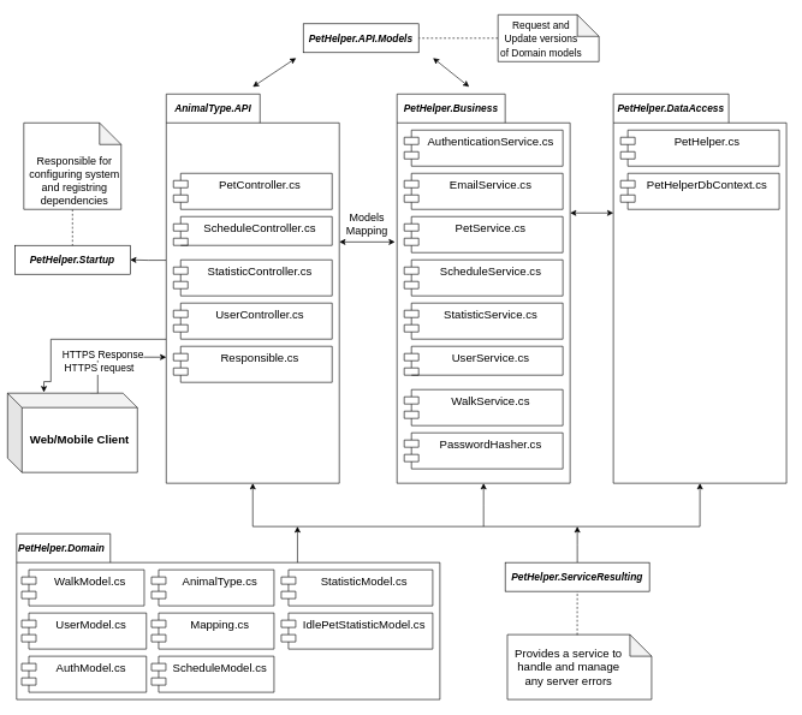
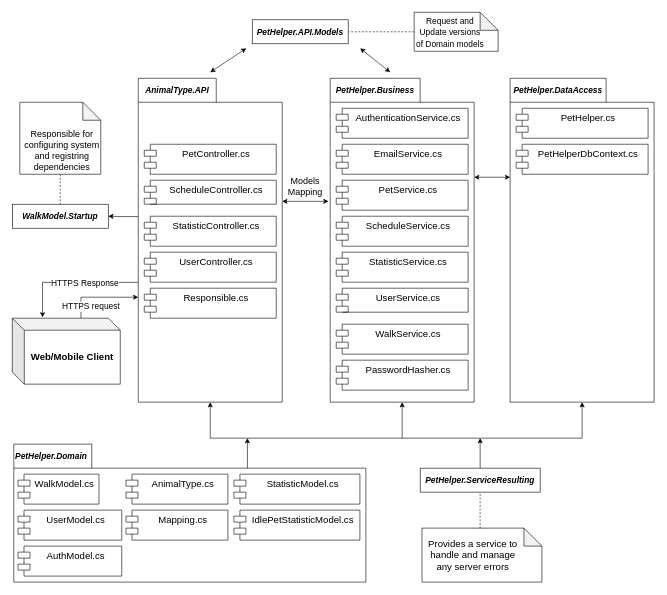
  <mxCell id="0" />
  <mxCell id="1" parent="0" />
  <mxCell id="2" style="edgeStyle=none;rounded=0;orthogonalLoop=1;jettySize=auto;html=1;entryX=-0.012;entryY=0.38;entryDx=0;entryDy=0;entryPerimeter=0;fontSize=15;startArrow=classic;startFill=1;endArrow=classic;endFill=1;exitX=1;exitY=0.38;exitDx=0;exitDy=0;exitPerimeter=0;" parent="1" source="7" target="16" edge="1"><mxGeometry relative="1" as="geometry" /></mxCell>
  <mxCell id="3" value="Models&lt;br&gt;Mapping" style="edgeLabel;html=1;align=center;verticalAlign=middle;resizable=0;points=[];fontSize=15;" parent="2" vertex="1" connectable="0"><mxGeometry x="-0.229" relative="1" as="geometry"><mxPoint x="7" y="-26" as="offset" /></mxGeometry></mxCell>
  <mxCell id="4" style="edgeStyle=orthogonalEdgeStyle;rounded=0;orthogonalLoop=1;jettySize=auto;html=1;entryX=0.5;entryY=1;entryDx=0;entryDy=0;entryPerimeter=0;fontSize=16;startArrow=classic;startFill=1;endArrow=classic;endFill=1;exitX=0.5;exitY=1;exitDx=0;exitDy=0;exitPerimeter=0;" parent="1" source="7" target="31" edge="1"><mxGeometry relative="1" as="geometry"><Array as="points"><mxPoint x="350" y="730" /><mxPoint x="970" y="730" /></Array></mxGeometry></mxCell>
  <mxCell id="5" style="edgeStyle=orthogonalEdgeStyle;rounded=0;orthogonalLoop=1;jettySize=auto;html=1;entryX=1;entryY=0.5;entryDx=0;entryDy=0;fontSize=16;startArrow=none;startFill=0;endArrow=classic;endFill=1;exitX=0;exitY=0.427;exitDx=0;exitDy=0;exitPerimeter=0;" parent="1" source="7" target="52" edge="1"><mxGeometry relative="1" as="geometry" /></mxCell>
  <mxCell id="6" style="edgeStyle=orthogonalEdgeStyle;rounded=0;orthogonalLoop=1;jettySize=auto;html=1;exitX=0.002;exitY=0.63;exitDx=0;exitDy=0;exitPerimeter=0;entryX=0.28;entryY=-0.012;entryDx=0;entryDy=0;entryPerimeter=0;fontSize=16;" edge="1" parent="1" source="7" target="58"><mxGeometry relative="1" as="geometry"><Array as="points"><mxPoint x="70" y="470" /><mxPoint x="70" y="529" /></Array></mxGeometry></mxCell>
  <mxCell id="7" value="" style="shape=folder;fontStyle=1;spacingTop=10;tabWidth=130;tabHeight=40;tabPosition=left;html=1;" parent="1" vertex="1"><mxGeometry x="230" y="130" width="240" height="540" as="geometry" /></mxCell>
  <mxCell id="8" style="rounded=0;orthogonalLoop=1;jettySize=auto;html=1;fontSize=15;endArrow=classic;endFill=1;startArrow=classic;startFill=1;" parent="1" edge="1"><mxGeometry relative="1" as="geometry"><mxPoint x="350" y="120" as="sourcePoint" /><mxPoint x="410" y="80" as="targetPoint" /></mxGeometry></mxCell>
  <mxCell id="9" value="&lt;font style=&quot;font-size: 14px;&quot;&gt;&lt;b&gt;&lt;i&gt;AnimalType.API&lt;/i&gt;&lt;/b&gt;&lt;/font&gt;" style="text;html=1;strokeColor=none;fillColor=none;align=center;verticalAlign=middle;whiteSpace=wrap;rounded=0;" parent="1" vertex="1"><mxGeometry x="230" y="130" width="130" height="40" as="geometry" /></mxCell>
  <mxCell id="10" value="PetController.cs" style="shape=module;align=left;spacingLeft=20;align=center;verticalAlign=top;fontSize=16;" parent="1" vertex="1"><mxGeometry x="240" y="240" width="220" height="50" as="geometry" /></mxCell>
  <mxCell id="11" value="ScheduleController.cs" style="shape=module;align=left;spacingLeft=20;align=center;verticalAlign=top;fontSize=16;" parent="1" vertex="1"><mxGeometry x="240" y="300" width="220" height="40" as="geometry" /></mxCell>
  <mxCell id="12" value="StatisticController.cs" style="shape=module;align=left;spacingLeft=20;align=center;verticalAlign=top;fontSize=16;" parent="1" vertex="1"><mxGeometry x="240" y="360" width="220" height="50" as="geometry" /></mxCell>
  <mxCell id="13" value="UserController.cs" style="shape=module;align=left;spacingLeft=20;align=center;verticalAlign=top;fontSize=16;" parent="1" vertex="1"><mxGeometry x="240" y="420" width="220" height="50" as="geometry" /></mxCell>
  <mxCell id="14" value="Responsible.cs" style="shape=module;align=left;spacingLeft=20;align=center;verticalAlign=top;fontSize=16;" parent="1" vertex="1"><mxGeometry x="240" y="480" width="220" height="50" as="geometry" /></mxCell>
  <mxCell id="15" style="edgeStyle=orthogonalEdgeStyle;rounded=0;orthogonalLoop=1;jettySize=auto;html=1;fontSize=16;startArrow=classic;startFill=1;endArrow=none;endFill=0;" parent="1" source="16" edge="1"><mxGeometry relative="1" as="geometry"><mxPoint x="670" y="730" as="targetPoint" /></mxGeometry></mxCell>
  <mxCell id="16" value="" style="shape=folder;fontStyle=1;spacingTop=10;tabWidth=150;tabHeight=40;tabPosition=left;html=1;" parent="1" vertex="1"><mxGeometry x="550" y="130" width="240" height="540" as="geometry" /></mxCell>
  <mxCell id="17" value="&lt;font style=&quot;font-size: 14px;&quot;&gt;&lt;b&gt;&lt;i&gt;PetHelper.Business&lt;/i&gt;&lt;/b&gt;&lt;/font&gt;" style="text;html=1;strokeColor=none;fillColor=none;align=center;verticalAlign=middle;whiteSpace=wrap;rounded=0;" parent="1" vertex="1"><mxGeometry x="550" y="130" width="150" height="40" as="geometry" /></mxCell>
  <mxCell id="18" value="AuthenticationService.cs" style="shape=module;align=left;spacingLeft=20;align=center;verticalAlign=top;fontSize=16;" parent="1" vertex="1"><mxGeometry x="560" y="180" width="220" height="50" as="geometry" /></mxCell>
  <mxCell id="19" value="EmailService.cs" style="shape=module;align=left;spacingLeft=20;align=center;verticalAlign=top;fontSize=16;" parent="1" vertex="1"><mxGeometry x="560" y="240" width="220" height="50" as="geometry" /></mxCell>
  <mxCell id="20" style="edgeStyle=none;rounded=0;orthogonalLoop=1;jettySize=auto;html=1;entryX=0;entryY=0;entryDx=0;entryDy=165;entryPerimeter=0;fontSize=16;startArrow=classic;startFill=1;endArrow=classic;endFill=1;exitX=0;exitY=0;exitDx=240.0;exitDy=165;exitPerimeter=0;" parent="1" source="16" target="31" edge="1"><mxGeometry relative="1" as="geometry"><mxPoint x="790" y="323" as="sourcePoint" /></mxGeometry></mxCell>
  <mxCell id="21" value="PetService.cs" style="shape=module;align=left;spacingLeft=20;align=center;verticalAlign=top;fontSize=16;" parent="1" vertex="1"><mxGeometry x="560" y="300" width="220" height="50" as="geometry" /></mxCell>
  <mxCell id="22" value="ScheduleService.cs" style="shape=module;align=left;spacingLeft=20;align=center;verticalAlign=top;fontSize=16;" parent="1" vertex="1"><mxGeometry x="560" y="360" width="220" height="50" as="geometry" /></mxCell>
  <mxCell id="23" value="StatisticService.cs" style="shape=module;align=left;spacingLeft=20;align=center;verticalAlign=top;fontSize=16;" parent="1" vertex="1"><mxGeometry x="560" y="420" width="220" height="50" as="geometry" /></mxCell>
  <mxCell id="24" value="UserService.cs" style="shape=module;align=left;spacingLeft=20;align=center;verticalAlign=top;fontSize=16;" parent="1" vertex="1"><mxGeometry x="560" y="480" width="220" height="40" as="geometry" /></mxCell>
  <mxCell id="25" value="WalkService.cs" style="shape=module;align=left;spacingLeft=20;align=center;verticalAlign=top;fontSize=16;" parent="1" vertex="1"><mxGeometry x="560" y="540" width="220" height="50" as="geometry" /></mxCell>
  <mxCell id="26" value="PasswordHasher.cs" style="shape=module;align=left;spacingLeft=20;align=center;verticalAlign=top;fontSize=16;" parent="1" vertex="1"><mxGeometry x="560" y="600" width="220" height="50" as="geometry" /></mxCell>
  <mxCell id="27" style="edgeStyle=orthogonalEdgeStyle;rounded=0;orthogonalLoop=1;jettySize=auto;html=1;entryX=1;entryY=0.5;entryDx=0;entryDy=0;fontSize=15;endArrow=none;endFill=0;dashed=1;" parent="1" source="28" target="29" edge="1"><mxGeometry relative="1" as="geometry" /></mxCell>
  <mxCell id="28" value="" style="shape=note;whiteSpace=wrap;html=1;backgroundOutline=1;darkOpacity=0.05;fontSize=15;" parent="1" vertex="1"><mxGeometry x="690" y="20" width="140" height="65" as="geometry" /></mxCell>
  <mxCell id="29" value="&lt;font style=&quot;font-size: 14px;&quot;&gt;&lt;b&gt;&lt;i&gt;PetHelper.API.Models&lt;/i&gt;&lt;/b&gt;&lt;/font&gt;" style="text;html=1;align=center;verticalAlign=middle;whiteSpace=wrap;rounded=0;strokeColor=default;fillColor=default;" parent="1" vertex="1"><mxGeometry x="420" y="32.5" width="160" height="40" as="geometry" /></mxCell>
  <mxCell id="30" style="rounded=0;orthogonalLoop=1;jettySize=auto;html=1;fontSize=15;endArrow=classic;endFill=1;startArrow=classic;startFill=1;" parent="1" edge="1"><mxGeometry relative="1" as="geometry"><mxPoint x="600" y="80" as="sourcePoint" /><mxPoint x="650" y="120" as="targetPoint" /></mxGeometry></mxCell>
  <mxCell id="31" value="" style="shape=folder;fontStyle=1;spacingTop=10;tabWidth=160;tabHeight=40;tabPosition=left;html=1;" parent="1" vertex="1"><mxGeometry x="850" y="130" width="240" height="540" as="geometry" /></mxCell>
  <mxCell id="32" value="&lt;font style=&quot;font-size: 14px;&quot;&gt;&lt;b&gt;&lt;i&gt;PetHelper.DataAccess&lt;/i&gt;&lt;/b&gt;&lt;/font&gt;" style="text;html=1;strokeColor=none;fillColor=none;align=center;verticalAlign=middle;whiteSpace=wrap;rounded=0;" parent="1" vertex="1"><mxGeometry x="850" y="130" width="160" height="40" as="geometry" /></mxCell>
  <mxCell id="33" value="PetHelper.cs" style="shape=module;align=left;spacingLeft=20;align=center;verticalAlign=top;fontSize=16;" parent="1" vertex="1"><mxGeometry x="860" y="180" width="220" height="50" as="geometry" /></mxCell>
  <mxCell id="34" value="PetHelperDbContext.cs" style="shape=module;align=left;spacingLeft=20;align=center;verticalAlign=top;fontSize=16;" parent="1" vertex="1"><mxGeometry x="860" y="240" width="220" height="50" as="geometry" /></mxCell>
  <mxCell id="35" style="edgeStyle=none;rounded=0;orthogonalLoop=1;jettySize=auto;html=1;exitX=0.75;exitY=1;exitDx=0;exitDy=0;fontSize=15;startArrow=classic;startFill=1;endArrow=classic;endFill=1;" parent="1" source="34" target="34" edge="1"><mxGeometry relative="1" as="geometry" /></mxCell>
  <mxCell id="36" value="" style="shape=folder;fontStyle=1;spacingTop=10;tabWidth=130;tabHeight=40;tabPosition=left;html=1;" parent="1" vertex="1"><mxGeometry x="22.5" y="740" width="587" height="230" as="geometry" /></mxCell>
  <mxCell id="37" style="edgeStyle=orthogonalEdgeStyle;rounded=0;orthogonalLoop=1;jettySize=auto;html=1;fontSize=16;startArrow=none;startFill=0;endArrow=classic;endFill=1;" parent="1" edge="1"><mxGeometry relative="1" as="geometry"><mxPoint x="412" y="730" as="targetPoint" /><mxPoint x="412" y="780" as="sourcePoint" /><Array as="points"><mxPoint x="412" y="740" /></Array></mxGeometry></mxCell>
  <mxCell id="38" value="&lt;font style=&quot;font-size: 14px;&quot;&gt;&lt;b&gt;&lt;i&gt;PetHelper.Domain&lt;/i&gt;&lt;/b&gt;&lt;/font&gt;" style="text;html=1;strokeColor=none;fillColor=none;align=center;verticalAlign=middle;whiteSpace=wrap;rounded=0;" parent="1" vertex="1"><mxGeometry x="20" y="740" width="130" height="40" as="geometry" /></mxCell>
  <mxCell id="39" value="AnimalType.cs" style="shape=module;align=left;spacingLeft=20;align=center;verticalAlign=top;fontSize=16;" parent="1" vertex="1"><mxGeometry x="209.5" y="790" width="170" height="50" as="geometry" /></mxCell>
  <mxCell id="40" value="Mapping.cs" style="shape=module;align=left;spacingLeft=20;align=center;verticalAlign=top;fontSize=16;" parent="1" vertex="1"><mxGeometry x="209.5" y="850" width="170" height="50" as="geometry" /></mxCell>
- <mxCell id="41" value="ScheduleModel.cs" style="shape=module;align=left;spacingLeft=20;align=center;verticalAlign=top;fontSize=16;" parent="1" vertex="1"><mxGeometry x="209.5" y="910" width="170" height="50" as="geometry" /></mxCell>
- <mxCell id="42" value="WalkModel.cs" style="shape=module;align=left;spacingLeft=20;align=center;verticalAlign=top;fontSize=16;" parent="1" vertex="1"><mxGeometry x="29.5" y="790" width="170" height="50" as="geometry" /></mxCell>
+ <mxCell id="42" value="WalkModel.cs" style="shape=module;align=left;spacingLeft=20;align=center;verticalAlign=top;fontSize=16;" parent="1" vertex="1"><mxGeometry x="29.5" y="790" width="135" height="50" as="geometry" /></mxCell>
  <mxCell id="43" value="StatisticModel.cs" style="shape=module;align=left;spacingLeft=20;align=center;verticalAlign=top;fontSize=16;" parent="1" vertex="1"><mxGeometry x="389.5" y="790" width="210" height="50" as="geometry" /></mxCell>
  <mxCell id="44" value="IdlePetStatisticModel.cs" style="shape=module;align=left;spacingLeft=20;align=center;verticalAlign=top;fontSize=16;" parent="1" vertex="1"><mxGeometry x="389.5" y="850" width="210" height="50" as="geometry" /></mxCell>
  <mxCell id="45" value="AuthModel.cs" style="shape=module;align=left;spacingLeft=20;align=center;verticalAlign=top;fontSize=16;" parent="1" vertex="1"><mxGeometry x="29.5" y="910" width="173" height="50" as="geometry" /></mxCell>
  <mxCell id="46" value="UserModel.cs" style="shape=module;align=left;spacingLeft=20;align=center;verticalAlign=top;fontSize=16;" parent="1" vertex="1"><mxGeometry x="29.5" y="850" width="173" height="50" as="geometry" /></mxCell>
  <mxCell id="47" style="edgeStyle=orthogonalEdgeStyle;rounded=0;orthogonalLoop=1;jettySize=auto;html=1;fontSize=16;startArrow=none;startFill=0;endArrow=classic;endFill=1;exitX=0.5;exitY=0;exitDx=0;exitDy=0;" parent="1" source="48" edge="1"><mxGeometry relative="1" as="geometry"><mxPoint x="800" y="730" as="targetPoint" /></mxGeometry></mxCell>
  <mxCell id="48" value="&lt;font style=&quot;font-size: 14px;&quot;&gt;&lt;b&gt;&lt;i&gt;PetHelper.ServiceResulting&lt;/i&gt;&lt;/b&gt;&lt;/font&gt;" style="text;html=1;strokeColor=default;fillColor=default;align=center;verticalAlign=middle;whiteSpace=wrap;rounded=0;" parent="1" vertex="1"><mxGeometry x="700" y="780" width="200" height="40" as="geometry" /></mxCell>
  <mxCell id="49" value="" style="shape=note;whiteSpace=wrap;html=1;backgroundOutline=1;darkOpacity=0.05;fontSize=16;strokeColor=default;fillColor=default;" parent="1" vertex="1"><mxGeometry x="703" y="880" width="200" height="90" as="geometry" /></mxCell>
  <mxCell id="50" style="edgeStyle=orthogonalEdgeStyle;rounded=0;orthogonalLoop=1;jettySize=auto;html=1;entryX=0.5;entryY=1;entryDx=0;entryDy=0;fontSize=16;startArrow=none;startFill=0;endArrow=none;endFill=0;dashed=1;exitX=0.57;exitY=0.004;exitDx=0;exitDy=0;exitPerimeter=0;" parent="1" source="51" target="48" edge="1"><mxGeometry relative="1" as="geometry"><mxPoint x="803" y="940" as="sourcePoint" /></mxGeometry></mxCell>
  <mxCell id="51" value="Provides a service to handle and manage any server errors" style="text;html=1;strokeColor=none;fillColor=none;align=center;verticalAlign=middle;whiteSpace=wrap;rounded=0;fontSize=16;" parent="1" vertex="1"><mxGeometry x="703" y="880" width="170" height="90" as="geometry" /></mxCell>
- <mxCell id="52" value="&lt;font style=&quot;font-size: 14px;&quot;&gt;&lt;b&gt;&lt;i&gt;PetHelper.Startup&lt;/i&gt;&lt;/b&gt;&lt;/font&gt;" style="text;html=1;align=center;verticalAlign=middle;whiteSpace=wrap;rounded=0;strokeColor=default;fillColor=default;" parent="1" vertex="1"><mxGeometry x="20" y="340" width="160" height="40" as="geometry" /></mxCell>
+ <mxCell id="52" value="&lt;font style=&quot;font-size: 14px;&quot;&gt;&lt;b&gt;&lt;i&gt;WalkModel.Startup&lt;/i&gt;&lt;/b&gt;&lt;/font&gt;" style="text;html=1;align=center;verticalAlign=middle;whiteSpace=wrap;rounded=0;strokeColor=default;fillColor=default;" parent="1" vertex="1"><mxGeometry x="20" y="340" width="160" height="40" as="geometry" /></mxCell>
  <mxCell id="53" style="edgeStyle=orthogonalEdgeStyle;rounded=0;orthogonalLoop=1;jettySize=auto;html=1;entryX=0.5;entryY=0;entryDx=0;entryDy=0;fontSize=15;endArrow=none;endFill=0;dashed=1;" parent="1" source="54" edge="1"><mxGeometry relative="1" as="geometry"><mxPoint x="100" y="340" as="targetPoint" /></mxGeometry></mxCell>
  <mxCell id="54" value="" style="shape=note;whiteSpace=wrap;html=1;backgroundOutline=1;darkOpacity=0.05;fontSize=15;" parent="1" vertex="1"><mxGeometry x="32.5" y="170" width="135" height="120" as="geometry" /></mxCell>
  <mxCell id="55" style="edgeStyle=orthogonalEdgeStyle;rounded=0;orthogonalLoop=1;jettySize=auto;html=1;entryX=0;entryY=0.676;entryDx=0;entryDy=0;entryPerimeter=0;fontSize=16;exitX=0.636;exitY=0.011;exitDx=0;exitDy=0;exitPerimeter=0;" edge="1" parent="1" source="58" target="7"><mxGeometry relative="1" as="geometry"><Array as="points"><mxPoint x="135" y="495" /></Array></mxGeometry></mxCell>
  <mxCell id="56" value="HTTPS request" style="edgeLabel;html=1;align=center;verticalAlign=middle;resizable=0;points=[];fontSize=14;" vertex="1" connectable="0" parent="55"><mxGeometry x="-0.15" y="1" relative="1" as="geometry"><mxPoint x="-4" y="16" as="offset" /></mxGeometry></mxCell>
  <mxCell id="57" value="HTTPS Response" style="edgeLabel;html=1;align=center;verticalAlign=middle;resizable=0;points=[];fontSize=14;" vertex="1" connectable="0" parent="55"><mxGeometry x="-0.622" y="-3" relative="1" as="geometry"><mxPoint x="3" y="-36" as="offset" /></mxGeometry></mxCell>
- <mxCell id="58" value="&lt;font style=&quot;font-size: 16px;&quot;&gt;&lt;b&gt;Web/Mobile Client&lt;/b&gt;&lt;/font&gt;" style="shape=cube;whiteSpace=wrap;html=1;boundedLbl=1;backgroundOutline=1;darkOpacity=0.05;darkOpacity2=0.1;" vertex="1" parent="1"><mxGeometry x="10" y="545" width="180" height="110" as="geometry" /></mxCell>
+ <mxCell id="58" value="&lt;font style=&quot;font-size: 16px;&quot;&gt;&lt;b&gt;Web/Mobile Client&lt;/b&gt;&lt;/font&gt;" style="shape=cube;whiteSpace=wrap;html=1;boundedLbl=1;backgroundOutline=1;darkOpacity=0.05;darkOpacity2=0.1;" vertex="1" parent="1"><mxGeometry x="20" y="530" width="180" height="110" as="geometry" /></mxCell>
  <mxCell id="59" value="&lt;font style=&quot;font-size: 14px;&quot;&gt;Request and Update versions&lt;br style=&quot;&quot;&gt;of Domain models&lt;/font&gt;" style="text;html=1;strokeColor=none;fillColor=none;align=center;verticalAlign=middle;whiteSpace=wrap;rounded=0;fontSize=16;" vertex="1" parent="1"><mxGeometry x="690" y="28.75" width="120" height="47.5" as="geometry" /></mxCell>
  <mxCell id="60" value="&lt;span style=&quot;font-size: 15px;&quot;&gt;Responsible for configuring system and registring dependencies&lt;/span&gt;" style="text;html=1;strokeColor=none;fillColor=none;align=center;verticalAlign=middle;whiteSpace=wrap;rounded=0;fontSize=14;" vertex="1" parent="1"><mxGeometry x="37.5" y="210" width="130" height="80" as="geometry" /></mxCell>
